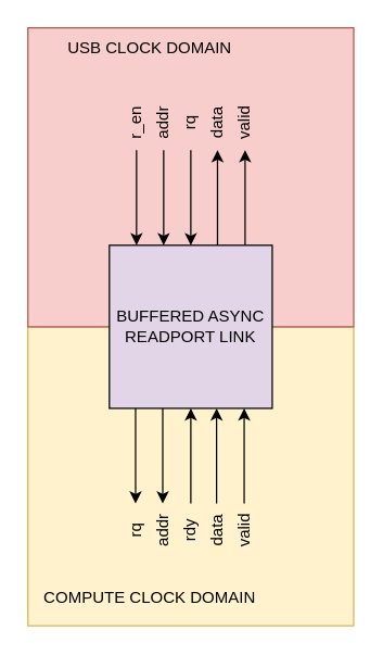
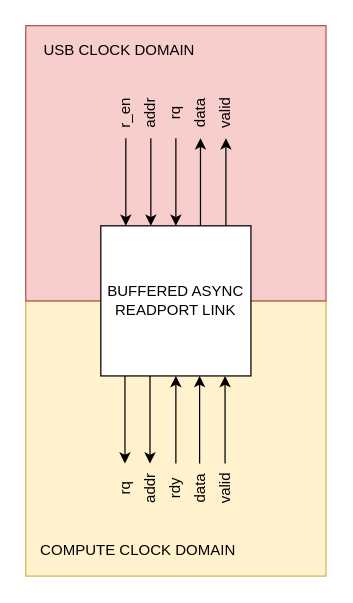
  <mxCell id="0" />
  <mxCell id="1" parent="0" />
  <mxCell id="2" value="" style="rounded=0;whiteSpace=wrap;html=1;fillColor=#fff2cc;strokeColor=#d6b656;" parent="1" vertex="1"><mxGeometry x="20" y="240" width="240" height="220" as="geometry" /></mxCell>
  <mxCell id="3" value="" style="rounded=0;whiteSpace=wrap;html=1;fillColor=#f8cecc;strokeColor=#b85450;" parent="1" vertex="1"><mxGeometry x="20" y="20" width="240" height="220" as="geometry" /></mxCell>
- <mxCell id="4" value="BUFFERED ASYNC READPORT LINK" style="whiteSpace=wrap;html=1;aspect=fixed;fillColor=#e1d5e7;" parent="1" vertex="1"><mxGeometry x="80" y="180" width="120" height="120" as="geometry" /></mxCell>
+ <mxCell id="4" value="BUFFERED ASYNC READPORT LINK" style="whiteSpace=wrap;html=1;aspect=fixed;" parent="1" vertex="1"><mxGeometry x="80" y="180" width="120" height="120" as="geometry" /></mxCell>
  <mxCell id="5" value="" style="endArrow=classic;html=1;" parent="1" edge="1"><mxGeometry width="50" height="50" relative="1" as="geometry"><mxPoint x="100" y="110" as="sourcePoint" /><mxPoint x="100" y="180" as="targetPoint" /></mxGeometry></mxCell>
  <mxCell id="6" value="" style="endArrow=classic;html=1;" parent="1" edge="1"><mxGeometry width="50" height="50" relative="1" as="geometry"><mxPoint x="120" y="110" as="sourcePoint" /><mxPoint x="120" y="180" as="targetPoint" /></mxGeometry></mxCell>
  <mxCell id="7" value="" style="endArrow=classic;html=1;" parent="1" edge="1"><mxGeometry width="50" height="50" relative="1" as="geometry"><mxPoint x="140" y="110" as="sourcePoint" /><mxPoint x="140" y="180" as="targetPoint" /></mxGeometry></mxCell>
  <mxCell id="8" value="" style="endArrow=classic;html=1;" parent="1" edge="1"><mxGeometry width="50" height="50" relative="1" as="geometry"><mxPoint x="159.66" y="180" as="sourcePoint" /><mxPoint x="159.66" y="110" as="targetPoint" /></mxGeometry></mxCell>
  <mxCell id="9" value="" style="endArrow=classic;html=1;" parent="1" edge="1"><mxGeometry width="50" height="50" relative="1" as="geometry"><mxPoint x="180" y="180" as="sourcePoint" /><mxPoint x="180" y="110" as="targetPoint" /></mxGeometry></mxCell>
  <mxCell id="10" value="r_en" style="text;html=1;strokeColor=none;fillColor=none;align=center;verticalAlign=middle;whiteSpace=wrap;rounded=0;rotation=-90;" parent="1" vertex="1"><mxGeometry x="80" y="80" width="40" height="20" as="geometry" /></mxCell>
  <mxCell id="11" value="addr" style="text;html=1;strokeColor=none;fillColor=none;align=center;verticalAlign=middle;whiteSpace=wrap;rounded=0;rotation=-90;" parent="1" vertex="1"><mxGeometry x="100" y="80" width="40" height="20" as="geometry" /></mxCell>
  <mxCell id="12" value="rq" style="text;html=1;strokeColor=none;fillColor=none;align=center;verticalAlign=middle;whiteSpace=wrap;rounded=0;rotation=-90;" parent="1" vertex="1"><mxGeometry x="120" y="80" width="40" height="20" as="geometry" /></mxCell>
  <mxCell id="13" value="data" style="text;html=1;strokeColor=none;fillColor=none;align=center;verticalAlign=middle;whiteSpace=wrap;rounded=0;rotation=-90;" parent="1" vertex="1"><mxGeometry x="140" y="80" width="40" height="20" as="geometry" /></mxCell>
  <mxCell id="14" value="valid" style="text;html=1;strokeColor=none;fillColor=none;align=center;verticalAlign=middle;whiteSpace=wrap;rounded=0;rotation=-90;" parent="1" vertex="1"><mxGeometry x="160" y="80" width="40" height="20" as="geometry" /></mxCell>
  <mxCell id="15" value="" style="endArrow=classic;html=1;" parent="1" edge="1"><mxGeometry width="50" height="50" relative="1" as="geometry"><mxPoint x="99.31" y="300" as="sourcePoint" /><mxPoint x="99.31" y="370" as="targetPoint" /></mxGeometry></mxCell>
  <mxCell id="16" value="" style="endArrow=classic;html=1;" parent="1" edge="1"><mxGeometry width="50" height="50" relative="1" as="geometry"><mxPoint x="119.31" y="300" as="sourcePoint" /><mxPoint x="119.31" y="370" as="targetPoint" /></mxGeometry></mxCell>
  <mxCell id="17" value="" style="endArrow=classic;html=1;" parent="1" edge="1"><mxGeometry width="50" height="50" relative="1" as="geometry"><mxPoint x="158.97" y="370" as="sourcePoint" /><mxPoint x="158.97" y="300" as="targetPoint" /></mxGeometry></mxCell>
  <mxCell id="18" value="" style="endArrow=classic;html=1;" parent="1" edge="1"><mxGeometry width="50" height="50" relative="1" as="geometry"><mxPoint x="179.31" y="370" as="sourcePoint" /><mxPoint x="179.31" y="300" as="targetPoint" /></mxGeometry></mxCell>
  <mxCell id="19" value="rdy" style="text;html=1;strokeColor=none;fillColor=none;align=center;verticalAlign=middle;whiteSpace=wrap;rounded=0;rotation=-90;" parent="1" vertex="1"><mxGeometry x="120" y="380" width="40" height="20" as="geometry" /></mxCell>
  <mxCell id="20" value="addr" style="text;html=1;strokeColor=none;fillColor=none;align=center;verticalAlign=middle;whiteSpace=wrap;rounded=0;rotation=-90;" parent="1" vertex="1"><mxGeometry x="100" y="380" width="40" height="20" as="geometry" /></mxCell>
  <mxCell id="21" value="rq" style="text;html=1;strokeColor=none;fillColor=none;align=center;verticalAlign=middle;whiteSpace=wrap;rounded=0;rotation=-90;" parent="1" vertex="1"><mxGeometry x="80" y="380" width="40" height="20" as="geometry" /></mxCell>
  <mxCell id="22" value="data" style="text;html=1;strokeColor=none;fillColor=none;align=center;verticalAlign=middle;whiteSpace=wrap;rounded=0;rotation=-90;" parent="1" vertex="1"><mxGeometry x="140" y="380" width="40" height="20" as="geometry" /></mxCell>
  <mxCell id="23" value="valid" style="text;html=1;strokeColor=none;fillColor=none;align=center;verticalAlign=middle;whiteSpace=wrap;rounded=0;rotation=-90;" parent="1" vertex="1"><mxGeometry x="160" y="380" width="40" height="20" as="geometry" /></mxCell>
  <mxCell id="24" value="" style="endArrow=classic;html=1;" parent="1" edge="1"><mxGeometry width="50" height="50" relative="1" as="geometry"><mxPoint x="140" y="370" as="sourcePoint" /><mxPoint x="140" y="300" as="targetPoint" /></mxGeometry></mxCell>
- <mxCell id="25" value="USB CLOCK DOMAIN" style="text;html=1;strokeColor=none;fillColor=none;align=center;verticalAlign=middle;whiteSpace=wrap;rounded=0;" vertex="1" parent="1"><mxGeometry x="45" y="25" width="130" height="20" as="geometry" /></mxCell>
+ <mxCell id="25" value="USB CLOCK DOMAIN" style="text;html=1;strokeColor=none;fillColor=none;align=center;verticalAlign=middle;whiteSpace=wrap;rounded=0;" vertex="1" parent="1"><mxGeometry x="30" y="30" width="130" height="20" as="geometry" /></mxCell>
  <mxCell id="26" value="COMPUTE CLOCK DOMAIN" style="text;html=1;strokeColor=none;fillColor=none;align=center;verticalAlign=middle;whiteSpace=wrap;rounded=0;" vertex="1" parent="1"><mxGeometry x="20" y="430" width="180" height="20" as="geometry" /></mxCell>
